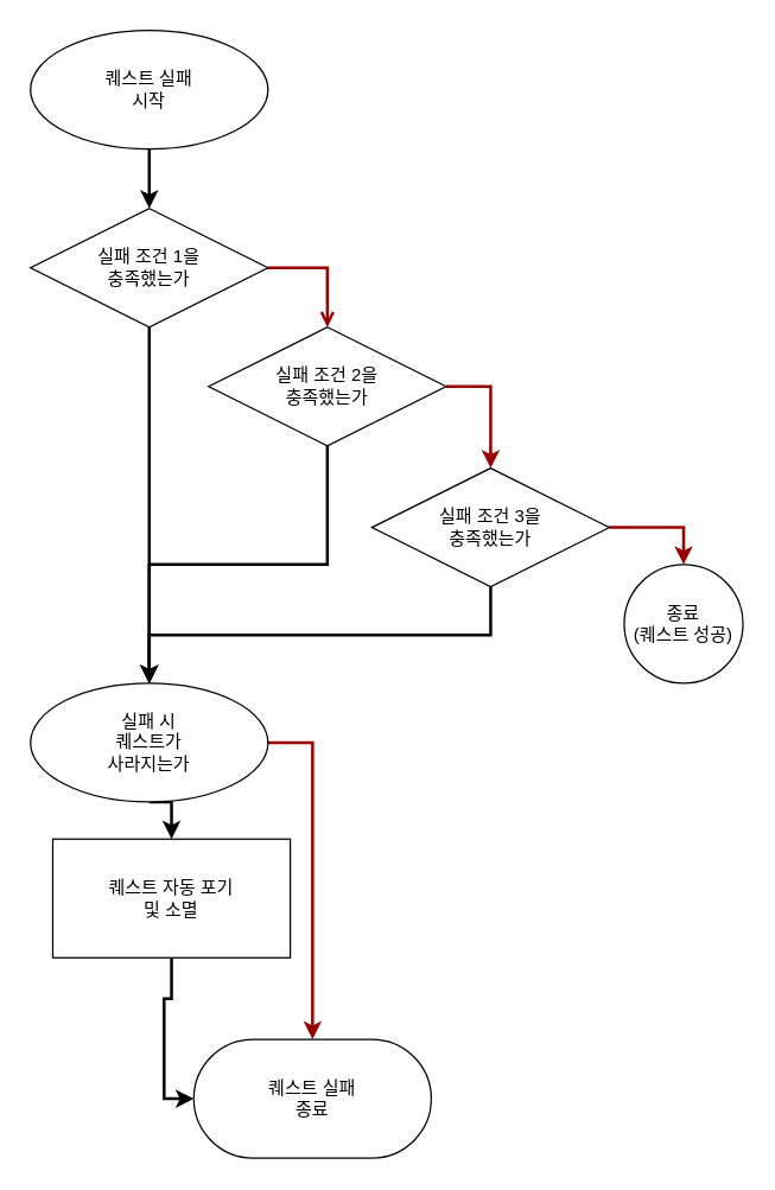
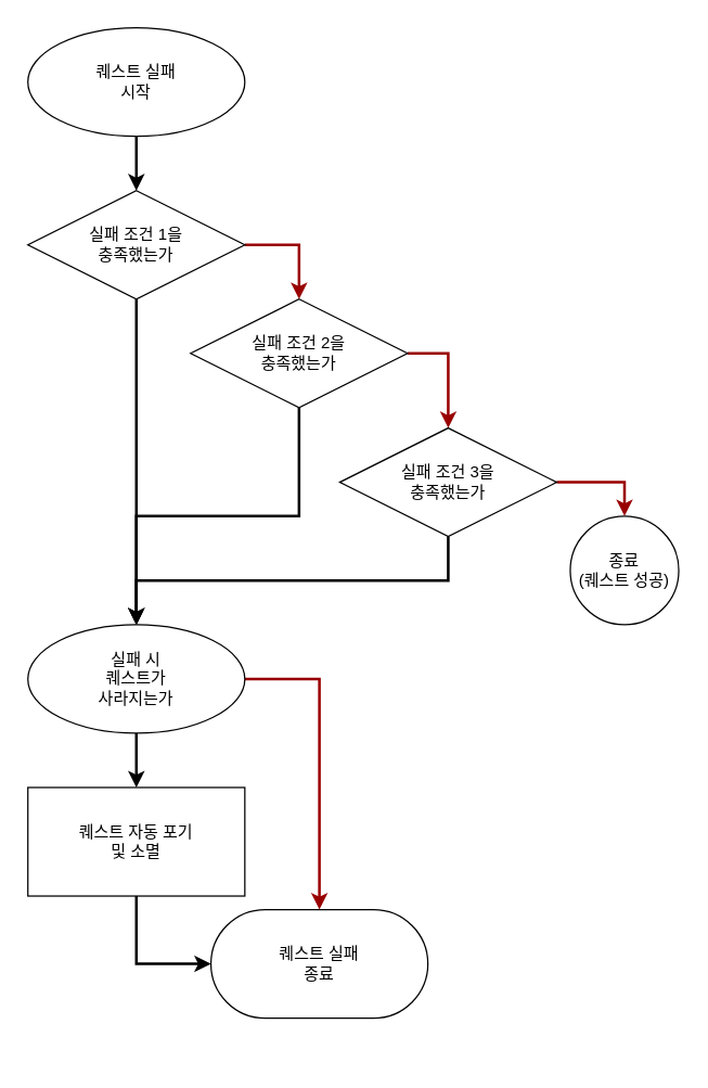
  <mxCell id="0" />
  <mxCell id="1" parent="0" />
  <mxCell id="2" style="edgeStyle=orthogonalEdgeStyle;rounded=0;orthogonalLoop=1;jettySize=auto;html=1;exitX=0.5;exitY=1;exitDx=0;exitDy=0;entryX=0.5;entryY=0;entryDx=0;entryDy=0;strokeWidth=2;" edge="1" parent="1" source="3" target="6"><mxGeometry relative="1" as="geometry" /></mxCell>
  <mxCell id="3" value="퀘스트 실패&lt;br&gt;시작" style="ellipse;whiteSpace=wrap;html=1;arcSize=50;" vertex="1" parent="1"><mxGeometry x="20" y="20" width="160" height="80" as="geometry" /></mxCell>
  <mxCell id="4" style="edgeStyle=orthogonalEdgeStyle;rounded=0;orthogonalLoop=1;jettySize=auto;html=1;exitX=0.5;exitY=1;exitDx=0;exitDy=0;entryX=0.5;entryY=0;entryDx=0;entryDy=0;strokeWidth=2;" edge="1" parent="1" source="6" target="17"><mxGeometry relative="1" as="geometry" /></mxCell>
- <mxCell id="5" style="edgeStyle=orthogonalEdgeStyle;rounded=0;orthogonalLoop=1;jettySize=auto;html=1;exitX=1;exitY=0.5;exitDx=0;exitDy=0;entryX=0.5;entryY=0;entryDx=0;entryDy=0;strokeWidth=2;strokeColor=#990000;endArrow=open;" edge="1" parent="1" source="6" target="9"><mxGeometry relative="1" as="geometry" /></mxCell>
+ <mxCell id="5" style="edgeStyle=orthogonalEdgeStyle;rounded=0;orthogonalLoop=1;jettySize=auto;html=1;exitX=1;exitY=0.5;exitDx=0;exitDy=0;entryX=0.5;entryY=0;entryDx=0;entryDy=0;strokeWidth=2;strokeColor=#990000;" edge="1" parent="1" source="6" target="9"><mxGeometry relative="1" as="geometry" /></mxCell>
  <mxCell id="6" value="실패 조건 1을&lt;br&gt;충족했는가" style="rhombus;whiteSpace=wrap;html=1;" vertex="1" parent="1"><mxGeometry x="20" y="140" width="160" height="80" as="geometry" /></mxCell>
  <mxCell id="7" style="edgeStyle=orthogonalEdgeStyle;rounded=0;orthogonalLoop=1;jettySize=auto;html=1;exitX=0.5;exitY=1;exitDx=0;exitDy=0;entryX=0.5;entryY=0;entryDx=0;entryDy=0;strokeWidth=2;" edge="1" parent="1" source="9" target="17"><mxGeometry relative="1" as="geometry" /></mxCell>
  <mxCell id="8" style="edgeStyle=orthogonalEdgeStyle;rounded=0;orthogonalLoop=1;jettySize=auto;html=1;exitX=1;exitY=0.5;exitDx=0;exitDy=0;entryX=0.5;entryY=0;entryDx=0;entryDy=0;strokeWidth=2;strokeColor=#990000;" edge="1" parent="1" source="9" target="12"><mxGeometry relative="1" as="geometry" /></mxCell>
  <mxCell id="9" value="실패 조건 2을&lt;br&gt;충족했는가" style="rhombus;whiteSpace=wrap;html=1;" vertex="1" parent="1"><mxGeometry x="140" y="220" width="160" height="80" as="geometry" /></mxCell>
  <mxCell id="10" style="edgeStyle=orthogonalEdgeStyle;rounded=0;orthogonalLoop=1;jettySize=auto;html=1;exitX=0.5;exitY=1;exitDx=0;exitDy=0;entryX=0.5;entryY=0;entryDx=0;entryDy=0;strokeWidth=2;" edge="1" parent="1" source="12" target="17"><mxGeometry relative="1" as="geometry" /></mxCell>
  <mxCell id="11" style="edgeStyle=orthogonalEdgeStyle;rounded=0;orthogonalLoop=1;jettySize=auto;html=1;exitX=1;exitY=0.5;exitDx=0;exitDy=0;entryX=0.5;entryY=0;entryDx=0;entryDy=0;strokeWidth=2;strokeColor=#990000;" edge="1" parent="1" source="12" target="14"><mxGeometry relative="1" as="geometry" /></mxCell>
  <mxCell id="12" value="실패 조건 3을&lt;br&gt;충족했는가" style="rhombus;whiteSpace=wrap;html=1;" vertex="1" parent="1"><mxGeometry x="250" y="315" width="160" height="80" as="geometry" /></mxCell>
- <mxCell id="13" value="퀘스트 실패&lt;br&gt;종료" style="rounded=1;whiteSpace=wrap;html=1;arcSize=50;" vertex="1" parent="1"><mxGeometry x="130" y="700" width="160" height="80" as="geometry" /></mxCell>
+ <mxCell id="13" value="퀘스트 실패&lt;br&gt;종료" style="rounded=1;whiteSpace=wrap;html=1;arcSize=50;" vertex="1" parent="1"><mxGeometry x="155" y="670" width="160" height="80" as="geometry" /></mxCell>
  <mxCell id="14" value="종료&lt;br&gt;(퀘스트 성공)" style="ellipse;whiteSpace=wrap;html=1;" vertex="1" parent="1"><mxGeometry x="420" y="380" width="80" height="80" as="geometry" /></mxCell>
  <mxCell id="15" style="edgeStyle=orthogonalEdgeStyle;rounded=0;orthogonalLoop=1;jettySize=auto;html=1;exitX=0.5;exitY=1;exitDx=0;exitDy=0;entryX=0.5;entryY=0;entryDx=0;entryDy=0;strokeWidth=2;" edge="1" parent="1" source="17" target="19"><mxGeometry relative="1" as="geometry" /></mxCell>
  <mxCell id="16" style="edgeStyle=orthogonalEdgeStyle;rounded=0;orthogonalLoop=1;jettySize=auto;html=1;exitX=1;exitY=0.5;exitDx=0;exitDy=0;strokeWidth=2;strokeColor=#990000;" edge="1" parent="1" source="17" target="13"><mxGeometry relative="1" as="geometry" /></mxCell>
  <mxCell id="17" value="실패 시 &lt;br&gt;퀘스트가 &lt;br&gt;사라지는가" style="ellipse;whiteSpace=wrap;html=1;" vertex="1" parent="1"><mxGeometry x="20" y="460" width="160" height="80" as="geometry" /></mxCell>
  <mxCell id="18" style="edgeStyle=orthogonalEdgeStyle;rounded=0;orthogonalLoop=1;jettySize=auto;html=1;exitX=0.5;exitY=1;exitDx=0;exitDy=0;entryX=0;entryY=0.5;entryDx=0;entryDy=0;strokeWidth=2;" edge="1" parent="1" source="19" target="13"><mxGeometry relative="1" as="geometry" /></mxCell>
- <mxCell id="19" value="퀘스트 자동 포기&lt;br&gt;및 소멸" style="whiteSpace=wrap;html=1;" vertex="1" parent="1"><mxGeometry x="35" y="565" width="160" height="80" as="geometry" /></mxCell>
+ <mxCell id="19" value="퀘스트 자동 포기&lt;br&gt;및 소멸" style="whiteSpace=wrap;html=1;" vertex="1" parent="1"><mxGeometry x="20" y="580" width="160" height="80" as="geometry" /></mxCell>
